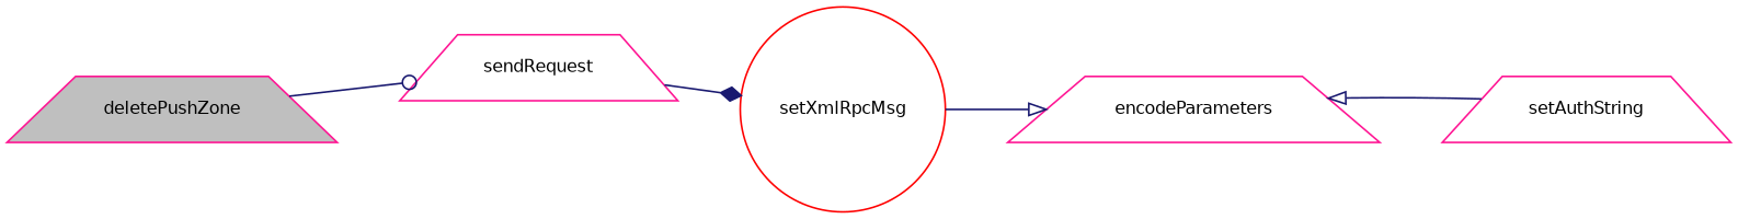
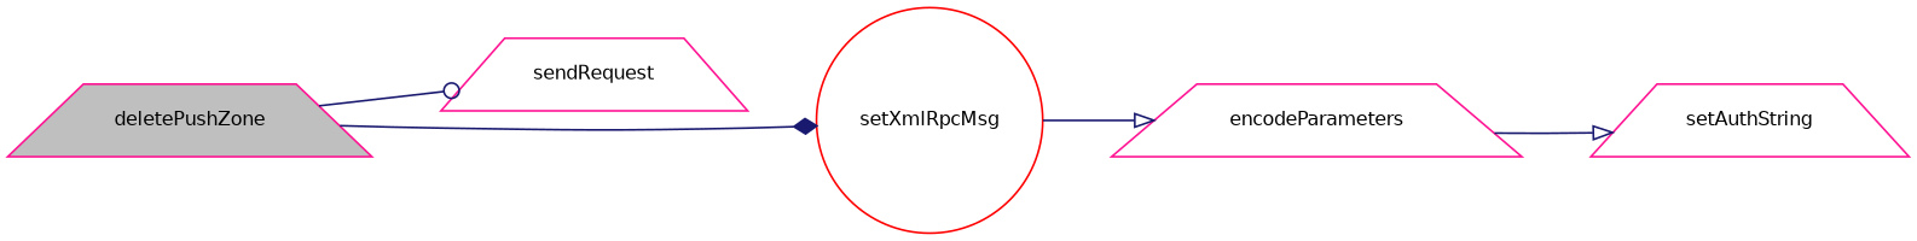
  digraph {
    rankdir=LR
    node [color=deeppink fillcolor=white fontname=Helvetica fontsize=10 shape=trapezium style=filled]
    edge [arrowhead=onormal color=midnightblue fontname=Helvetica fontsize=10 labelfontname=Helvetica labelfontsize=10 style=solid]
    n1 [fillcolor=grey75 fontcolor=black height=0.2 label=deletePushZone width=0.4]
    n2 [height=0.2 label=sendRequest width=0.4]
    n3 [color=red height=0.2 label=setXmlRpcMsg shape=circle width=0.4]
    n4 [height=0.2 label=encodeParameters width=0.4]
    n5 [height=0.2 label=setAuthString width=0.4]
    n1 -> n2 [arrowhead=odot]
-   n2 -> n3 [arrowhead=diamond]
+   n1 -> n3 [arrowhead=diamond]
    n3 -> n4
-   n5 -> n4
+   n4 -> n5
  }
